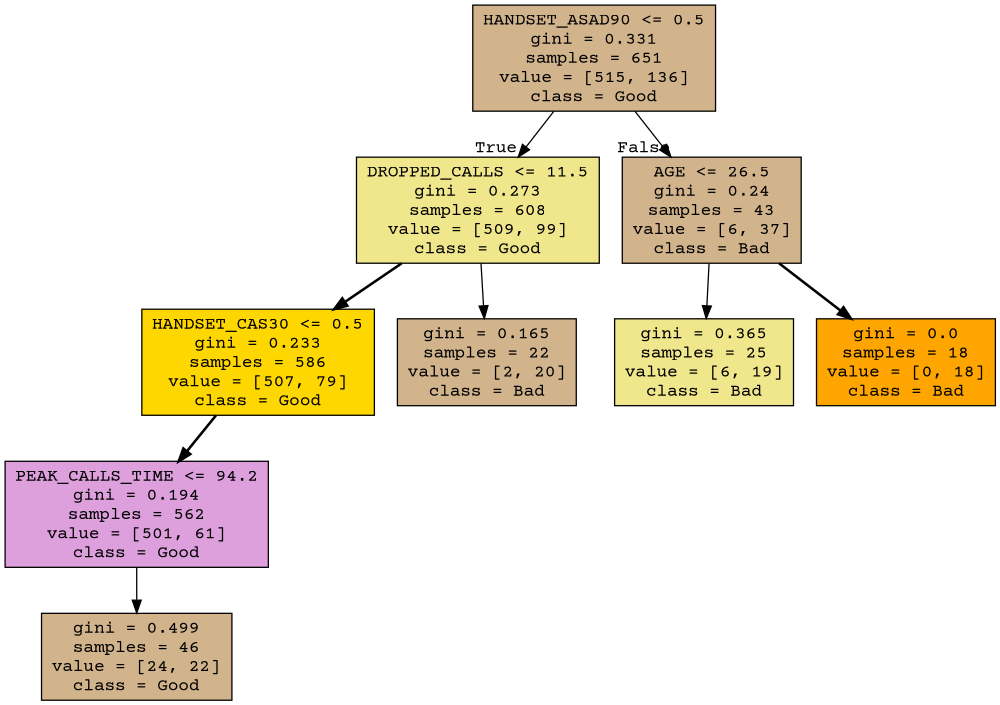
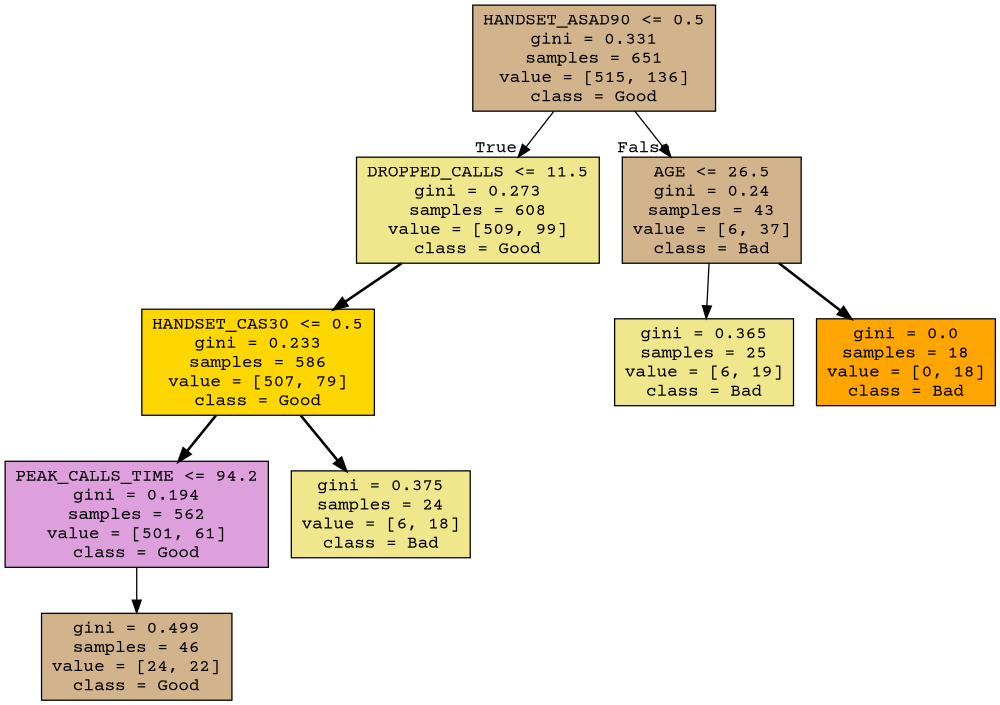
  digraph {
    fontname="Courier Prime"
    node [color=black fillcolor=tan fontname="Courier Prime" shape=box style=filled]
    edge [fontname="Courier Prime" style=solid]
    n1 [label="HANDSET_ASAD90 <= 0.5\ngini = 0.331\nsamples = 651\nvalue = [515, 136]\nclass = Good"]
    n2 [fillcolor=khaki label="DROPPED_CALLS <= 11.5\ngini = 0.273\nsamples = 608\nvalue = [509, 99]\nclass = Good"]
    n3 [label="AGE <= 26.5\ngini = 0.24\nsamples = 43\nvalue = [6, 37]\nclass = Bad"]
    n4 [fillcolor=gold label="HANDSET_CAS30 <= 0.5\ngini = 0.233\nsamples = 586\nvalue = [507, 79]\nclass = Good"]
-   n5 [label="gini = 0.165\nsamples = 22\nvalue = [2, 20]\nclass = Bad"]
    n6 [fillcolor=khaki label="gini = 0.365\nsamples = 25\nvalue = [6, 19]\nclass = Bad"]
    n7 [fillcolor=orange label="gini = 0.0\nsamples = 18\nvalue = [0, 18]\nclass = Bad"]
    n8 [fillcolor=plum label="PEAK_CALLS_TIME <= 94.2\ngini = 0.194\nsamples = 562\nvalue = [501, 61]\nclass = Good"]
+   n9 [fillcolor=khaki label="gini = 0.375\nsamples = 24\nvalue = [6, 18]\nclass = Bad"]
    n10 [label="gini = 0.499\nsamples = 46\nvalue = [24, 22]\nclass = Good"]
    n1 -> n2 [headlabel=True labelangle=45 labeldistance=2.5]
    n1 -> n3 [headlabel=False labelangle=-45 labeldistance=2.5]
    n2 -> n4 [style=bold]
-   n2 -> n5
    n3 -> n6
    n3 -> n7 [style=bold]
    n4 -> n8 [style=bold]
+   n4 -> n9 [style=bold]
    n8 -> n10
  }
